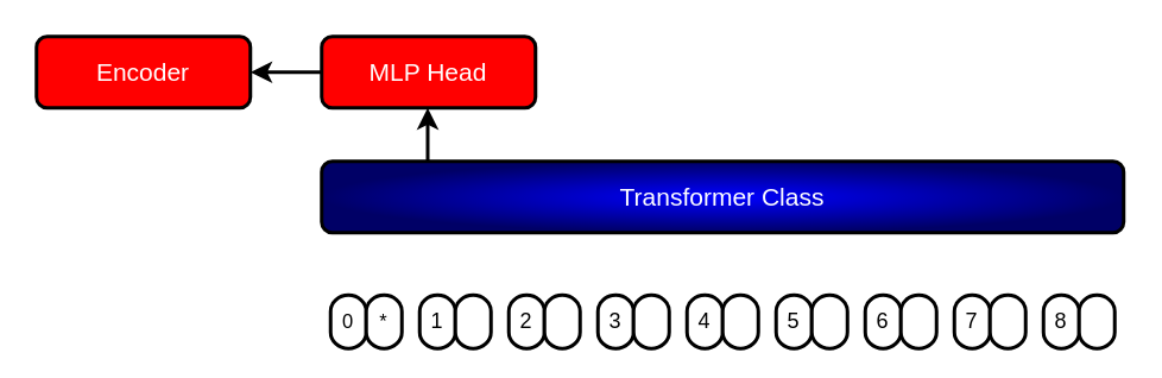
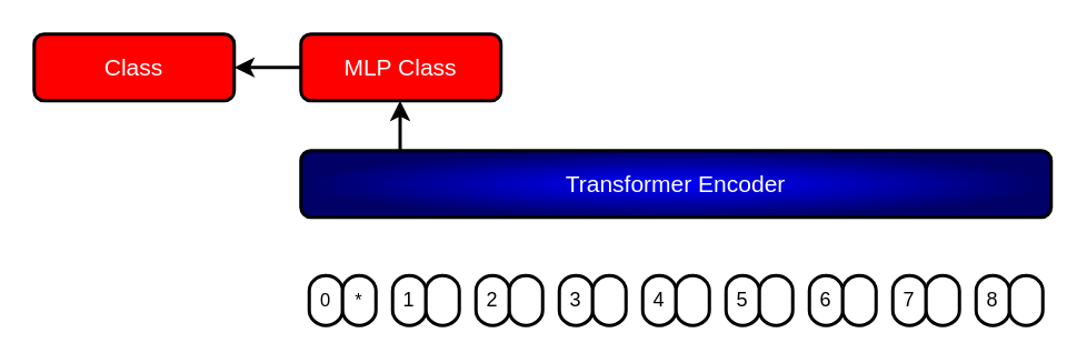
  <mxCell id="0" />
  <mxCell id="1" parent="0" />
- <mxCell id="2" value="Transformer Class" style="rounded=1;whiteSpace=wrap;html=1;strokeWidth=2;fillColor=#0000FF;fontSize=14;glass=0;shadow=0;perimeterSpacing=0;fontColor=#FFFFFF;gradientColor=#000066;gradientDirection=radial;fontStyle=0" vertex="1" parent="1"><mxGeometry x="180" y="90" width="450" height="40" as="geometry" /></mxCell>
+ <mxCell id="2" value="Transformer Encoder" style="rounded=1;whiteSpace=wrap;html=1;strokeWidth=2;fillColor=#0000FF;fontSize=14;glass=0;shadow=0;perimeterSpacing=0;fontColor=#FFFFFF;gradientColor=#000066;gradientDirection=radial;fontStyle=0" vertex="1" parent="1"><mxGeometry x="180" y="90" width="450" height="40" as="geometry" /></mxCell>
  <mxCell id="3" style="edgeStyle=orthogonalEdgeStyle;rounded=0;orthogonalLoop=1;jettySize=auto;html=1;strokeWidth=2;startArrow=classic;startFill=1;endArrow=none;endFill=0;" edge="1" parent="1"><mxGeometry relative="1" as="geometry"><mxPoint x="239.5" y="90" as="targetPoint" /><mxPoint x="239.5" y="60" as="sourcePoint" /></mxGeometry></mxCell>
  <mxCell id="4" style="edgeStyle=orthogonalEdgeStyle;rounded=0;orthogonalLoop=1;jettySize=auto;html=1;exitX=0;exitY=0.5;exitDx=0;exitDy=0;strokeWidth=2;" edge="1" parent="1" source="5"><mxGeometry relative="1" as="geometry"><mxPoint x="140" y="40" as="targetPoint" /></mxGeometry></mxCell>
- <mxCell id="5" value="MLP Head" style="rounded=1;whiteSpace=wrap;html=1;strokeWidth=2;fillColor=#FF0000;fontSize=14;glass=0;shadow=0;perimeterSpacing=0;fontColor=#FFFFFF;gradientColor=#FF0000;gradientDirection=radial;fontStyle=0" vertex="1" parent="1"><mxGeometry x="180" y="20" width="120" height="40" as="geometry" /></mxCell>
- <mxCell id="6" value="Encoder" style="rounded=1;whiteSpace=wrap;html=1;strokeWidth=2;fillColor=#FF0000;fontSize=14;glass=0;shadow=0;perimeterSpacing=0;fontColor=#FFFFFF;gradientColor=none;gradientDirection=radial;fontStyle=0" vertex="1" parent="1"><mxGeometry x="20" y="20" width="120" height="40" as="geometry" /></mxCell>
+ <mxCell id="5" value="MLP Class" style="rounded=1;whiteSpace=wrap;html=1;strokeWidth=2;fillColor=#FF0000;fontSize=14;glass=0;shadow=0;perimeterSpacing=0;fontColor=#FFFFFF;gradientColor=#FF0000;gradientDirection=radial;fontStyle=0" vertex="1" parent="1"><mxGeometry x="180" y="20" width="120" height="40" as="geometry" /></mxCell>
+ <mxCell id="6" value="Class" style="rounded=1;whiteSpace=wrap;html=1;strokeWidth=2;fillColor=#FF0000;fontSize=14;glass=0;shadow=0;perimeterSpacing=0;fontColor=#FFFFFF;gradientColor=none;gradientDirection=radial;fontStyle=0" vertex="1" parent="1"><mxGeometry x="20" y="20" width="120" height="40" as="geometry" /></mxCell>
  <mxCell id="7" value="0" style="strokeWidth=2;html=1;shape=mxgraph.flowchart.terminator;whiteSpace=wrap;textDirection=ltr;horizontal=0;rotation=90;fontSize=11;" vertex="1" parent="1"><mxGeometry x="180" y="170" width="30" height="20" as="geometry" /></mxCell>
  <mxCell id="8" value="*" style="strokeWidth=2;html=1;shape=mxgraph.flowchart.terminator;whiteSpace=wrap;textDirection=ltr;horizontal=0;rotation=90;fontSize=11;" vertex="1" parent="1"><mxGeometry x="200" y="170" width="30" height="20" as="geometry" /></mxCell>
  <mxCell id="9" value="2" style="strokeWidth=2;html=1;shape=mxgraph.flowchart.terminator;whiteSpace=wrap;textDirection=ltr;horizontal=0;rotation=90;" vertex="1" parent="1"><mxGeometry x="280" y="170" width="30" height="20" as="geometry" /></mxCell>
  <mxCell id="10" value="" style="strokeWidth=2;html=1;shape=mxgraph.flowchart.terminator;whiteSpace=wrap;textDirection=ltr;horizontal=0;rotation=90;" vertex="1" parent="1"><mxGeometry y="170" width="30" height="20" as="geometry" x="300" /></mxCell>
  <mxCell id="11" value="3" style="strokeWidth=2;html=1;shape=mxgraph.flowchart.terminator;whiteSpace=wrap;textDirection=ltr;horizontal=0;rotation=90;" vertex="1" parent="1"><mxGeometry x="330" y="170" width="30" height="20" as="geometry" /></mxCell>
  <mxCell id="12" value="" style="strokeWidth=2;html=1;shape=mxgraph.flowchart.terminator;whiteSpace=wrap;textDirection=ltr;horizontal=0;rotation=90;" vertex="1" parent="1"><mxGeometry x="350" y="170" width="30" height="20" as="geometry" /></mxCell>
  <mxCell id="13" value="1" style="strokeWidth=2;html=1;shape=mxgraph.flowchart.terminator;whiteSpace=wrap;textDirection=ltr;horizontal=0;rotation=90;" vertex="1" parent="1"><mxGeometry x="230" y="170" width="30" height="20" as="geometry" /></mxCell>
  <mxCell id="14" value="" style="strokeWidth=2;html=1;shape=mxgraph.flowchart.terminator;whiteSpace=wrap;textDirection=ltr;horizontal=0;rotation=90;" vertex="1" parent="1"><mxGeometry x="250" y="170" width="30" height="20" as="geometry" /></mxCell>
  <mxCell id="15" value="4" style="strokeWidth=2;html=1;shape=mxgraph.flowchart.terminator;whiteSpace=wrap;textDirection=ltr;horizontal=0;rotation=90;" vertex="1" parent="1"><mxGeometry x="380" y="170" width="30" height="20" as="geometry" /></mxCell>
  <mxCell id="16" value="" style="strokeWidth=2;html=1;shape=mxgraph.flowchart.terminator;whiteSpace=wrap;textDirection=ltr;horizontal=0;rotation=90;" vertex="1" parent="1"><mxGeometry x="400" y="170" width="30" height="20" as="geometry" /></mxCell>
  <mxCell id="17" value="6" style="strokeWidth=2;html=1;shape=mxgraph.flowchart.terminator;whiteSpace=wrap;textDirection=ltr;horizontal=0;rotation=90;" vertex="1" parent="1"><mxGeometry x="480" y="170" width="30" height="20" as="geometry" /></mxCell>
  <mxCell id="18" value="" style="strokeWidth=2;html=1;shape=mxgraph.flowchart.terminator;whiteSpace=wrap;textDirection=ltr;horizontal=0;rotation=90;" vertex="1" parent="1"><mxGeometry x="500" y="170" width="30" height="20" as="geometry" /></mxCell>
  <mxCell id="19" value="7" style="strokeWidth=2;html=1;shape=mxgraph.flowchart.terminator;whiteSpace=wrap;textDirection=ltr;horizontal=0;rotation=90;" vertex="1" parent="1"><mxGeometry x="530" y="170" width="30" height="20" as="geometry" /></mxCell>
  <mxCell id="20" value="" style="strokeWidth=2;html=1;shape=mxgraph.flowchart.terminator;whiteSpace=wrap;textDirection=ltr;horizontal=0;rotation=90;" vertex="1" parent="1"><mxGeometry x="550" y="170" width="30" height="20" as="geometry" /></mxCell>
  <mxCell id="21" value="5" style="strokeWidth=2;html=1;shape=mxgraph.flowchart.terminator;whiteSpace=wrap;textDirection=ltr;horizontal=0;rotation=90;" vertex="1" parent="1"><mxGeometry x="430" y="170" width="30" height="20" as="geometry" /></mxCell>
  <mxCell id="22" value="" style="strokeWidth=2;html=1;shape=mxgraph.flowchart.terminator;whiteSpace=wrap;textDirection=ltr;horizontal=0;rotation=90;" vertex="1" parent="1"><mxGeometry x="450" y="170" width="30" height="20" as="geometry" /></mxCell>
  <mxCell id="23" value="8" style="strokeWidth=2;html=1;shape=mxgraph.flowchart.terminator;whiteSpace=wrap;textDirection=ltr;horizontal=0;rotation=90;" vertex="1" parent="1"><mxGeometry x="580" y="170" width="30" height="20" as="geometry" /></mxCell>
  <mxCell id="24" value="" style="strokeWidth=2;html=1;shape=mxgraph.flowchart.terminator;whiteSpace=wrap;textDirection=ltr;horizontal=0;rotation=90;" vertex="1" parent="1"><mxGeometry x="600" y="170" width="30" height="20" as="geometry" /></mxCell>
